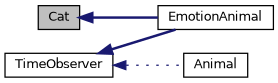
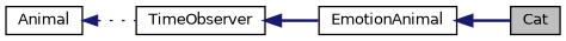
  digraph {
    rankdir=LR
    node [color=black fillcolor=white fontname=Helvetica fontsize=10 shape=record style=filled]
    edge [color=midnightblue dir=back fontname=Helvetica fontsize=10 labelfontname=Helvetica labelfontsize=10 style=bold]
    n1 [fillcolor=grey75 fontcolor=black height=0.2 label=Cat width=0.4]
    n2 [height=0.2 label=EmotionAnimal width=0.4]
    n3 [height=0.2 label=Animal width=0.4]
    n4 [height=0.2 label=TimeObserver width=0.4]
-   n1 -> n2
+   n2 -> n1
    n4 -> n2
-   n4 -> n3 [style=dotted]
+   n3 -> n4 [style=dotted]
  }
